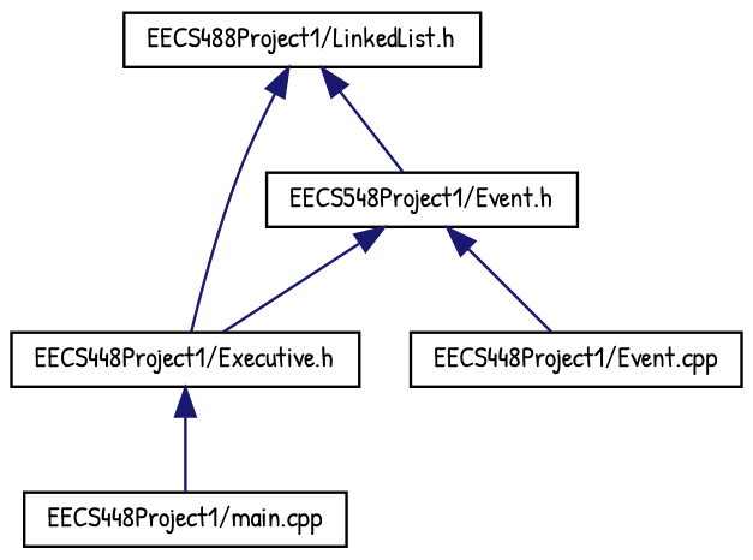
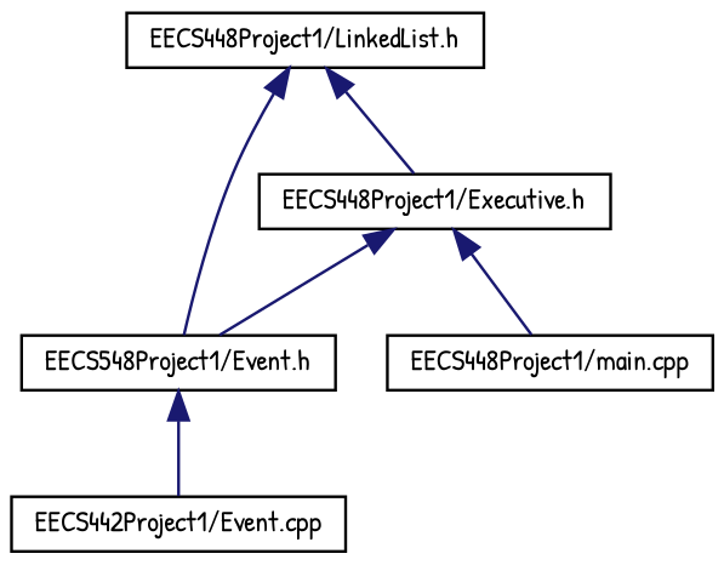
  digraph {
    fontname="Patrick Hand"
    node [color=black fillcolor=white fontname="Patrick Hand" fontsize=10 shape=record style=filled]
    edge [color=midnightblue dir=back fontname="Patrick Hand" fontsize=10 labelfontname=Helvetica labelfontsize=10 style=solid]
-   n1 [height=0.2 label="EECS488Project1/LinkedList.h" width=0.4]
+   n1 [height=0.2 label="EECS448Project1/LinkedList.h" width=0.4]
    n2 [height=0.2 label="EECS548Project1/Event.h" width=0.4]
    n3 [height=0.2 label="EECS448Project1/Executive.h" width=0.4]
-   n4 [height=0.2 label="EECS448Project1/Event.cpp" width=0.4]
+   n4 [height=0.2 label="EECS442Project1/Event.cpp" width=0.4]
    n5 [height=0.2 label="EECS448Project1/main.cpp" width=0.4]
    n1 -> n2
    n1 -> n3
-   n2 -> n3
+   n3 -> n2
    n2 -> n4
    n3 -> n5
  }
